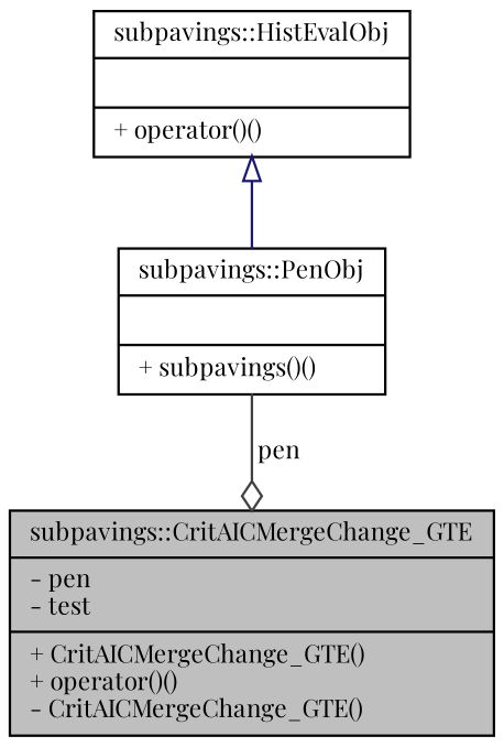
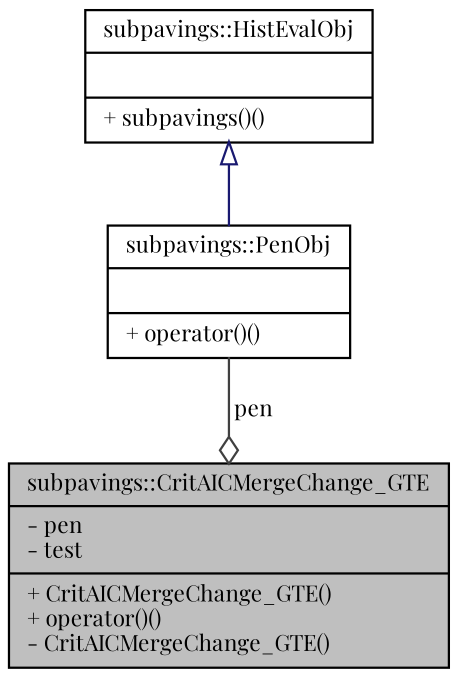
  digraph {
    fontname="Playfair Display"
    node [color=black fillcolor=white fontname="Playfair Display" fontsize=10 shape=record style=filled]
    edge [fontname="Playfair Display" fontsize=10 labelfontname=FreeSans labelfontsize=10 style=solid]
    n1 [fillcolor=grey75 fontcolor=black height=0.2 label="{subpavings::CritAICMergeChange_GTE\n|- pen\l- test\l|+ CritAICMergeChange_GTE()\l+ operator()()\l- CritAICMergeChange_GTE()\l}" width=0.4]
-   n2 [height=0.2 label="{subpavings::HistEvalObj\n||+ operator()()\l}" width=0.4]
-   n3 [height=0.2 label="{subpavings::PenObj\n||+ subpavings()()\l}" width=0.4]
+   n2 [height=0.2 label="{subpavings::HistEvalObj\n||+ subpavings()()\l}" width=0.4]
+   n3 [height=0.2 label="{subpavings::PenObj\n||+ operator()()\l}" width=0.4]
    n2 -> n3 [arrowtail=onormal color=midnightblue dir=back]
    n3 -> n1 [arrowhead=odiamond color=grey25 label=" pen"]
  }
